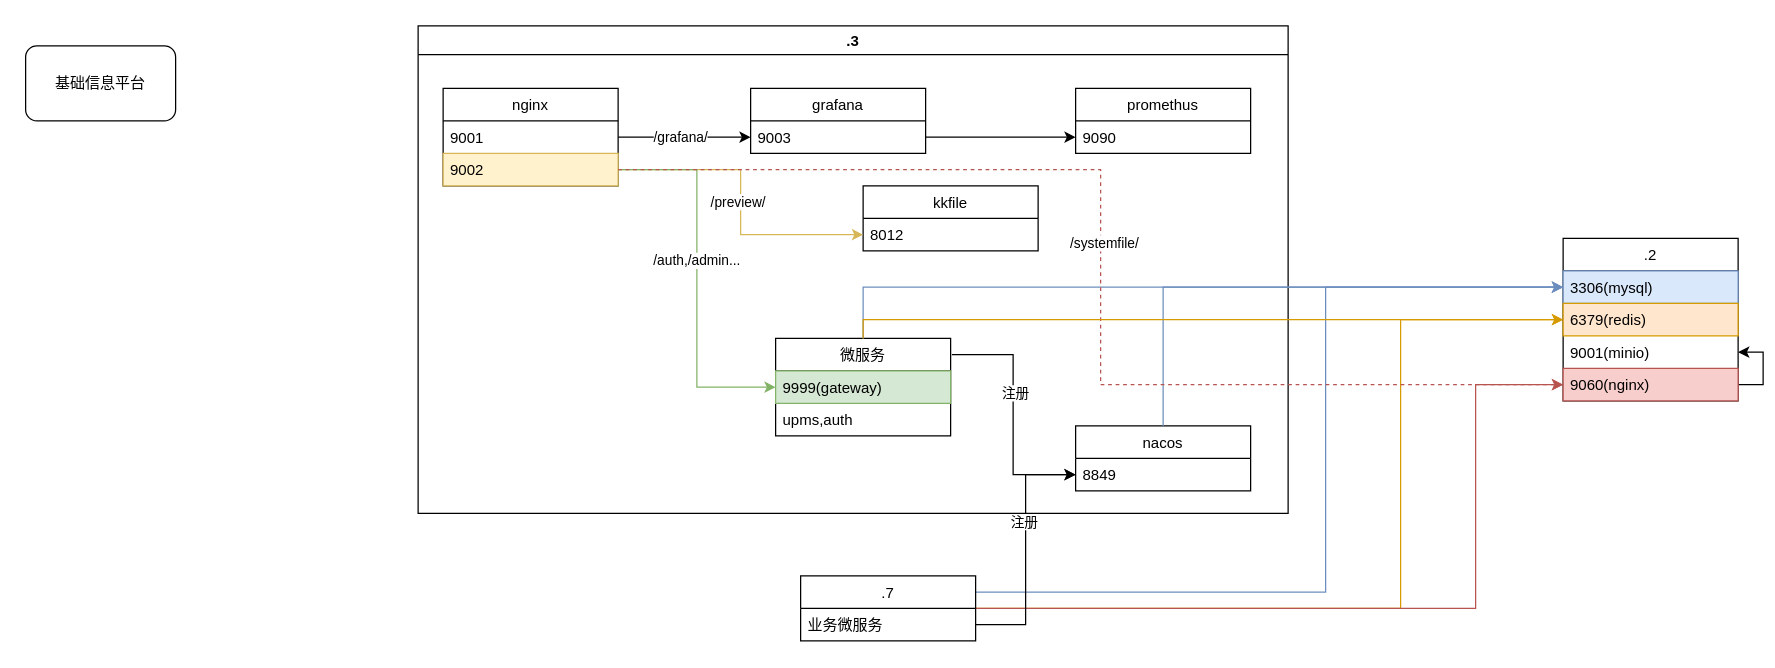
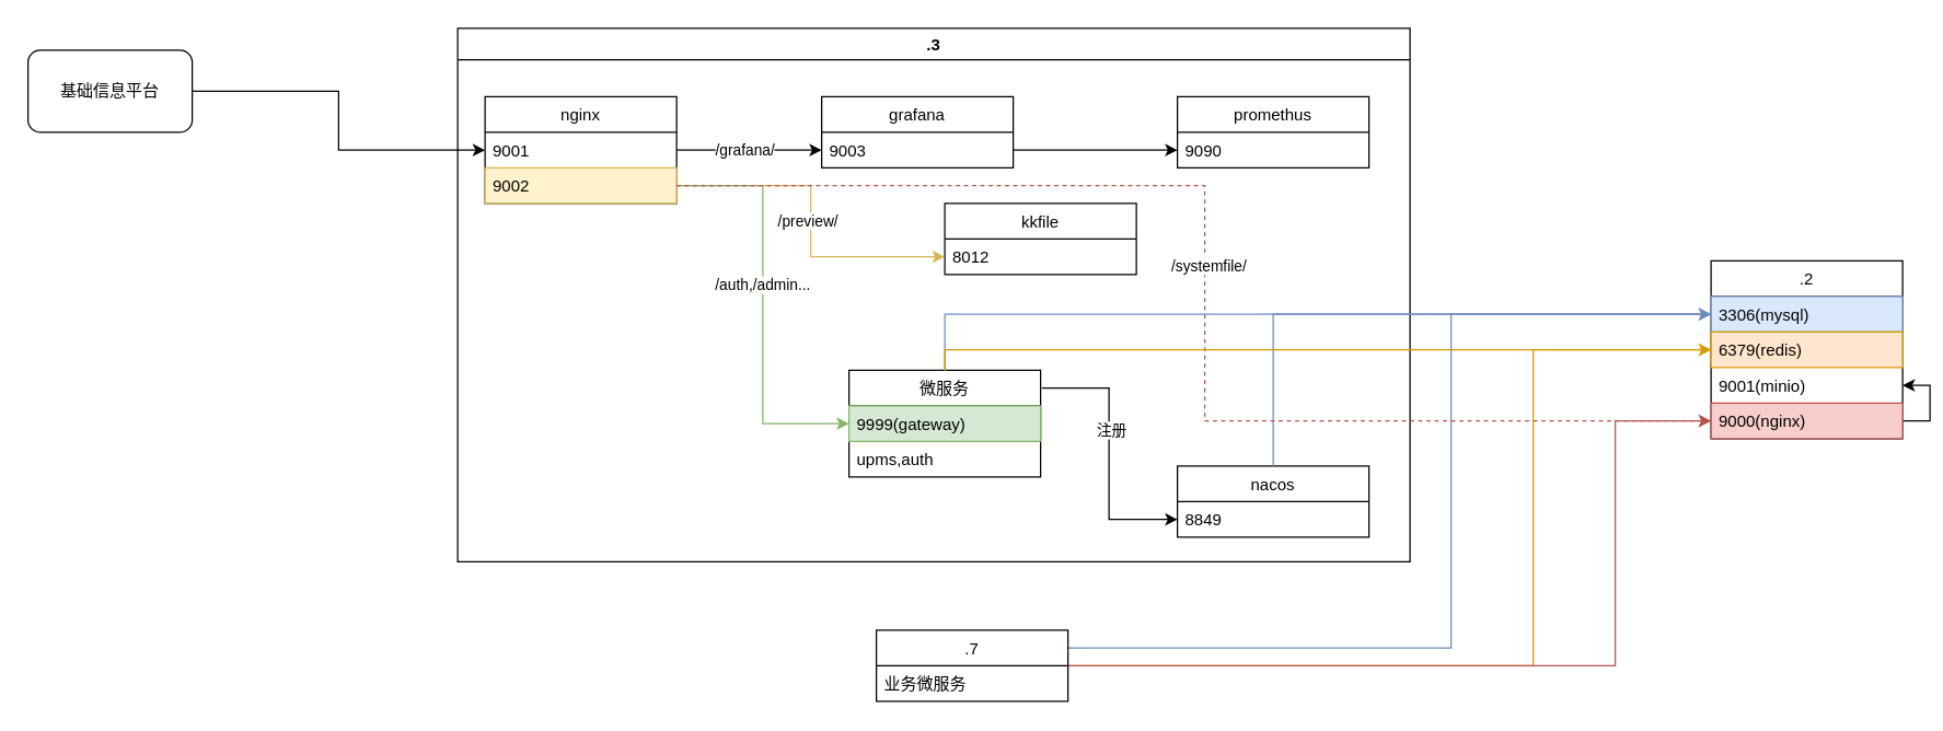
  <mxCell id="0" />
  <mxCell id="1" parent="0" />
+ <mxCell id="2" style="edgeStyle=orthogonalEdgeStyle;rounded=0;orthogonalLoop=1;jettySize=auto;html=1;" edge="1" parent="1" source="3" target="6"><mxGeometry relative="1" as="geometry" /></mxCell>
  <mxCell id="3" value="基础信息平台" style="rounded=1;whiteSpace=wrap;html=1;" vertex="1" parent="1"><mxGeometry x="20" y="36" width="120" height="60" as="geometry" /></mxCell>
  <mxCell id="4" value=".3" style="swimlane;strokeColor=default;fillColor=none;" vertex="1" parent="1"><mxGeometry x="334" y="20" width="696" height="390" as="geometry" /></mxCell>
  <mxCell id="5" value="nginx" style="swimlane;fontStyle=0;childLayout=stackLayout;horizontal=1;startSize=26;fillColor=none;horizontalStack=0;resizeParent=1;resizeParentMax=0;resizeLast=0;collapsible=1;marginBottom=0;" vertex="1" parent="4"><mxGeometry x="20" y="50" width="140" height="78" as="geometry" /></mxCell>
  <mxCell id="6" value="9001" style="text;strokeColor=none;fillColor=none;align=left;verticalAlign=top;spacingLeft=4;spacingRight=4;overflow=hidden;rotatable=0;points=[[0,0.5],[1,0.5]];portConstraint=eastwest;" vertex="1" parent="5"><mxGeometry y="26" width="140" height="26" as="geometry" /></mxCell>
  <mxCell id="7" value="9002" style="text;strokeColor=#d6b656;fillColor=#fff2cc;align=left;verticalAlign=top;spacingLeft=4;spacingRight=4;overflow=hidden;rotatable=0;points=[[0,0.5],[1,0.5]];portConstraint=eastwest;" vertex="1" parent="5"><mxGeometry y="52" width="140" height="26" as="geometry" /></mxCell>
  <mxCell id="8" value="promethus" style="swimlane;fontStyle=0;childLayout=stackLayout;horizontal=1;startSize=26;fillColor=none;horizontalStack=0;resizeParent=1;resizeParentMax=0;resizeLast=0;collapsible=1;marginBottom=0;" vertex="1" parent="4"><mxGeometry x="526" y="50" width="140" height="52" as="geometry" /></mxCell>
  <mxCell id="9" value="9090" style="text;strokeColor=none;fillColor=none;align=left;verticalAlign=top;spacingLeft=4;spacingRight=4;overflow=hidden;rotatable=0;points=[[0,0.5],[1,0.5]];portConstraint=eastwest;" vertex="1" parent="8"><mxGeometry y="26" width="140" height="26" as="geometry" /></mxCell>
  <mxCell id="10" value="nacos" style="swimlane;fontStyle=0;childLayout=stackLayout;horizontal=1;startSize=26;fillColor=none;horizontalStack=0;resizeParent=1;resizeParentMax=0;resizeLast=0;collapsible=1;marginBottom=0;" vertex="1" parent="4"><mxGeometry x="526" y="320" width="140" height="52" as="geometry" /></mxCell>
  <mxCell id="11" value="8849" style="text;strokeColor=none;fillColor=none;align=left;verticalAlign=top;spacingLeft=4;spacingRight=4;overflow=hidden;rotatable=0;points=[[0,0.5],[1,0.5]];portConstraint=eastwest;" vertex="1" parent="10"><mxGeometry y="26" width="140" height="26" as="geometry" /></mxCell>
  <mxCell id="12" value="grafana" style="swimlane;fontStyle=0;childLayout=stackLayout;horizontal=1;startSize=26;fillColor=none;horizontalStack=0;resizeParent=1;resizeParentMax=0;resizeLast=0;collapsible=1;marginBottom=0;" vertex="1" parent="4"><mxGeometry x="266" y="50" width="140" height="52" as="geometry" /></mxCell>
  <mxCell id="13" value="9003" style="text;strokeColor=none;fillColor=none;align=left;verticalAlign=top;spacingLeft=4;spacingRight=4;overflow=hidden;rotatable=0;points=[[0,0.5],[1,0.5]];portConstraint=eastwest;" vertex="1" parent="12"><mxGeometry y="26" width="140" height="26" as="geometry" /></mxCell>
  <mxCell id="14" value="kkfile" style="swimlane;fontStyle=0;childLayout=stackLayout;horizontal=1;startSize=26;fillColor=none;horizontalStack=0;resizeParent=1;resizeParentMax=0;resizeLast=0;collapsible=1;marginBottom=0;" vertex="1" parent="4"><mxGeometry x="356" y="128" width="140" height="52" as="geometry" /></mxCell>
  <mxCell id="15" value="8012" style="text;strokeColor=none;fillColor=none;align=left;verticalAlign=top;spacingLeft=4;spacingRight=4;overflow=hidden;rotatable=0;points=[[0,0.5],[1,0.5]];portConstraint=eastwest;" vertex="1" parent="14"><mxGeometry y="26" width="140" height="26" as="geometry" /></mxCell>
  <mxCell id="16" style="edgeStyle=orthogonalEdgeStyle;rounded=0;orthogonalLoop=1;jettySize=auto;html=1;entryX=0;entryY=0.5;entryDx=0;entryDy=0;fillColor=#fff2cc;strokeColor=#d6b656;" edge="1" parent="4" source="7" target="15"><mxGeometry relative="1" as="geometry" /></mxCell>
  <mxCell id="17" value="/preview/" style="edgeLabel;html=1;align=center;verticalAlign=middle;resizable=0;points=[];" vertex="1" connectable="0" parent="16"><mxGeometry x="-0.102" y="-3" relative="1" as="geometry"><mxPoint y="12" as="offset" /></mxGeometry></mxCell>
  <mxCell id="18" style="edgeStyle=orthogonalEdgeStyle;rounded=0;orthogonalLoop=1;jettySize=auto;html=1;exitX=1;exitY=0.5;exitDx=0;exitDy=0;entryX=0;entryY=0.5;entryDx=0;entryDy=0;" edge="1" parent="4" source="6" target="13"><mxGeometry relative="1" as="geometry" /></mxCell>
  <mxCell id="19" value="/grafana/" style="edgeLabel;html=1;align=center;verticalAlign=middle;resizable=0;points=[];" vertex="1" connectable="0" parent="18"><mxGeometry x="-0.078" y="1" relative="1" as="geometry"><mxPoint as="offset" /></mxGeometry></mxCell>
  <mxCell id="20" style="edgeStyle=orthogonalEdgeStyle;rounded=0;orthogonalLoop=1;jettySize=auto;html=1;entryX=0;entryY=0.75;entryDx=0;entryDy=0;" edge="1" parent="4" source="13" target="8"><mxGeometry relative="1" as="geometry" /></mxCell>
  <mxCell id="21" value="微服务" style="swimlane;fontStyle=0;childLayout=stackLayout;horizontal=1;startSize=26;fillColor=none;horizontalStack=0;resizeParent=1;resizeParentMax=0;resizeLast=0;collapsible=1;marginBottom=0;" vertex="1" parent="4"><mxGeometry x="286" y="250" width="140" height="78" as="geometry" /></mxCell>
  <mxCell id="22" value="9999(gateway)" style="text;strokeColor=#82b366;fillColor=#d5e8d4;align=left;verticalAlign=top;spacingLeft=4;spacingRight=4;overflow=hidden;rotatable=0;points=[[0,0.5],[1,0.5]];portConstraint=eastwest;" vertex="1" parent="21"><mxGeometry y="26" width="140" height="26" as="geometry" /></mxCell>
  <mxCell id="23" value="upms,auth" style="text;align=left;verticalAlign=top;spacingLeft=4;spacingRight=4;overflow=hidden;rotatable=0;points=[[0,0.5],[1,0.5]];portConstraint=eastwest;" vertex="1" parent="21"><mxGeometry y="52" width="140" height="26" as="geometry" /></mxCell>
  <mxCell id="24" style="edgeStyle=orthogonalEdgeStyle;rounded=0;orthogonalLoop=1;jettySize=auto;html=1;entryX=0;entryY=0.5;entryDx=0;entryDy=0;fillColor=#d5e8d4;strokeColor=#82b366;" edge="1" parent="4" source="7" target="22"><mxGeometry relative="1" as="geometry" /></mxCell>
  <mxCell id="25" value="/auth,/admin..." style="edgeLabel;html=1;align=center;verticalAlign=middle;resizable=0;points=[];" vertex="1" connectable="0" parent="24"><mxGeometry x="-0.1" y="-1" relative="1" as="geometry"><mxPoint as="offset" /></mxGeometry></mxCell>
  <mxCell id="26" style="edgeStyle=orthogonalEdgeStyle;rounded=0;orthogonalLoop=1;jettySize=auto;html=1;entryX=0;entryY=0.75;entryDx=0;entryDy=0;exitX=1.007;exitY=0.167;exitDx=0;exitDy=0;exitPerimeter=0;" edge="1" parent="4" source="21" target="10"><mxGeometry relative="1" as="geometry" /></mxCell>
  <mxCell id="27" value="注册" style="edgeLabel;html=1;align=center;verticalAlign=middle;resizable=0;points=[];" vertex="1" connectable="0" parent="26"><mxGeometry x="-0.182" y="1" relative="1" as="geometry"><mxPoint as="offset" /></mxGeometry></mxCell>
  <mxCell id="28" style="edgeStyle=orthogonalEdgeStyle;rounded=0;orthogonalLoop=1;jettySize=auto;html=1;entryX=0;entryY=0.5;entryDx=0;entryDy=0;exitX=1;exitY=0.25;exitDx=0;exitDy=0;fillColor=#dae8fc;strokeColor=#6c8ebf;" edge="1" parent="1" source="31" target="36"><mxGeometry relative="1" as="geometry"><Array as="points"><mxPoint x="1060" y="473" /><mxPoint x="1060" y="229" /></Array></mxGeometry></mxCell>
  <mxCell id="29" style="edgeStyle=orthogonalEdgeStyle;rounded=0;orthogonalLoop=1;jettySize=auto;html=1;entryX=0;entryY=0.5;entryDx=0;entryDy=0;fillColor=#ffe6cc;strokeColor=#d79b00;" edge="1" parent="1" source="31" target="37"><mxGeometry relative="1" as="geometry"><Array as="points"><mxPoint x="1120" y="486" /><mxPoint x="1120" y="255" /></Array></mxGeometry></mxCell>
  <mxCell id="30" style="edgeStyle=orthogonalEdgeStyle;rounded=0;orthogonalLoop=1;jettySize=auto;html=1;entryX=0;entryY=0.5;entryDx=0;entryDy=0;fillColor=#f8cecc;strokeColor=#b85450;" edge="1" parent="1" source="31" target="40"><mxGeometry relative="1" as="geometry"><Array as="points"><mxPoint x="1180" y="486" /><mxPoint x="1180" y="307" /></Array></mxGeometry></mxCell>
  <mxCell id="31" value=".7" style="swimlane;fontStyle=0;childLayout=stackLayout;horizontal=1;startSize=26;fillColor=none;horizontalStack=0;resizeParent=1;resizeParentMax=0;resizeLast=0;collapsible=1;marginBottom=0;" vertex="1" parent="1"><mxGeometry x="640" y="460" width="140" height="52" as="geometry" /></mxCell>
  <mxCell id="32" value="业务微服务" style="text;strokeColor=none;fillColor=none;align=left;verticalAlign=top;spacingLeft=4;spacingRight=4;overflow=hidden;rotatable=0;points=[[0,0.5],[1,0.5]];portConstraint=eastwest;" vertex="1" parent="31"><mxGeometry y="26" width="140" height="26" as="geometry" /></mxCell>
- <mxCell id="33" style="edgeStyle=orthogonalEdgeStyle;rounded=0;orthogonalLoop=1;jettySize=auto;html=1;entryX=0;entryY=0.5;entryDx=0;entryDy=0;" edge="1" parent="1" source="32" target="11"><mxGeometry relative="1" as="geometry" /></mxCell>
- <mxCell id="34" value="注册" style="edgeLabel;html=1;align=center;verticalAlign=middle;resizable=0;points=[];" vertex="1" connectable="0" parent="33"><mxGeometry x="0.227" y="2" relative="1" as="geometry"><mxPoint as="offset" /></mxGeometry></mxCell>
  <mxCell id="35" value=".2" style="swimlane;fontStyle=0;childLayout=stackLayout;horizontal=1;startSize=26;fillColor=none;horizontalStack=0;resizeParent=1;resizeParentMax=0;resizeLast=0;collapsible=1;marginBottom=0;" vertex="1" parent="1"><mxGeometry x="1250" y="190" width="140" height="130" as="geometry" /></mxCell>
  <mxCell id="36" value="3306(mysql)" style="text;strokeColor=#6c8ebf;fillColor=#dae8fc;align=left;verticalAlign=top;spacingLeft=4;spacingRight=4;overflow=hidden;rotatable=0;points=[[0,0.5],[1,0.5]];portConstraint=eastwest;" vertex="1" parent="35"><mxGeometry y="26" width="140" height="26" as="geometry" /></mxCell>
  <mxCell id="37" value="6379(redis)" style="text;strokeColor=#d79b00;fillColor=#ffe6cc;align=left;verticalAlign=top;spacingLeft=4;spacingRight=4;overflow=hidden;rotatable=0;points=[[0,0.5],[1,0.5]];portConstraint=eastwest;" vertex="1" parent="35"><mxGeometry y="52" width="140" height="26" as="geometry" /></mxCell>
  <mxCell id="38" value="9001(minio)" style="text;align=left;verticalAlign=top;spacingLeft=4;spacingRight=4;overflow=hidden;rotatable=0;points=[[0,0.5],[1,0.5]];portConstraint=eastwest;" vertex="1" parent="35"><mxGeometry y="78" width="140" height="26" as="geometry" /></mxCell>
  <mxCell id="39" style="edgeStyle=orthogonalEdgeStyle;rounded=0;orthogonalLoop=1;jettySize=auto;html=1;entryX=1;entryY=0.5;entryDx=0;entryDy=0;" edge="1" parent="35" source="40" target="38"><mxGeometry relative="1" as="geometry"><Array as="points"><mxPoint x="160" y="117" /><mxPoint x="160" y="91" /></Array></mxGeometry></mxCell>
- <mxCell id="40" value="9060(nginx)" style="text;align=left;verticalAlign=top;spacingLeft=4;spacingRight=4;overflow=hidden;rotatable=0;points=[[0,0.5],[1,0.5]];portConstraint=eastwest;fillColor=#f8cecc;strokeColor=#b85450;" vertex="1" parent="35"><mxGeometry y="104" width="140" height="26" as="geometry" /></mxCell>
+ <mxCell id="40" value="9000(nginx)" style="text;align=left;verticalAlign=top;spacingLeft=4;spacingRight=4;overflow=hidden;rotatable=0;points=[[0,0.5],[1,0.5]];portConstraint=eastwest;fillColor=#f8cecc;strokeColor=#b85450;" vertex="1" parent="35"><mxGeometry y="104" width="140" height="26" as="geometry" /></mxCell>
  <mxCell id="41" style="edgeStyle=orthogonalEdgeStyle;rounded=0;orthogonalLoop=1;jettySize=auto;html=1;entryX=0;entryY=0.5;entryDx=0;entryDy=0;fillColor=#dae8fc;strokeColor=#6c8ebf;" edge="1" parent="1" source="21" target="36"><mxGeometry relative="1" as="geometry" /></mxCell>
  <mxCell id="42" style="edgeStyle=orthogonalEdgeStyle;rounded=0;orthogonalLoop=1;jettySize=auto;html=1;entryX=0;entryY=0.5;entryDx=0;entryDy=0;fillColor=#dae8fc;strokeColor=#6c8ebf;" edge="1" parent="1" source="10" target="36"><mxGeometry relative="1" as="geometry" /></mxCell>
  <mxCell id="43" style="edgeStyle=orthogonalEdgeStyle;rounded=0;orthogonalLoop=1;jettySize=auto;html=1;entryX=0;entryY=0.5;entryDx=0;entryDy=0;fillColor=#f8cecc;strokeColor=#b85450;dashed=1;" edge="1" parent="1" source="7" target="40"><mxGeometry relative="1" as="geometry"><Array as="points"><mxPoint x="880" y="135" /><mxPoint x="880" y="307" /></Array></mxGeometry></mxCell>
  <mxCell id="44" value="/systemfile/" style="edgeLabel;html=1;align=center;verticalAlign=middle;resizable=0;points=[];" vertex="1" connectable="0" parent="43"><mxGeometry x="-0.043" y="2" relative="1" as="geometry"><mxPoint as="offset" /></mxGeometry></mxCell>
  <mxCell id="45" style="edgeStyle=orthogonalEdgeStyle;rounded=0;orthogonalLoop=1;jettySize=auto;html=1;entryX=0;entryY=0.5;entryDx=0;entryDy=0;fillColor=#ffe6cc;strokeColor=#d79b00;" edge="1" parent="1" source="21" target="37"><mxGeometry relative="1" as="geometry"><Array as="points"><mxPoint x="690" y="255" /></Array></mxGeometry></mxCell>
